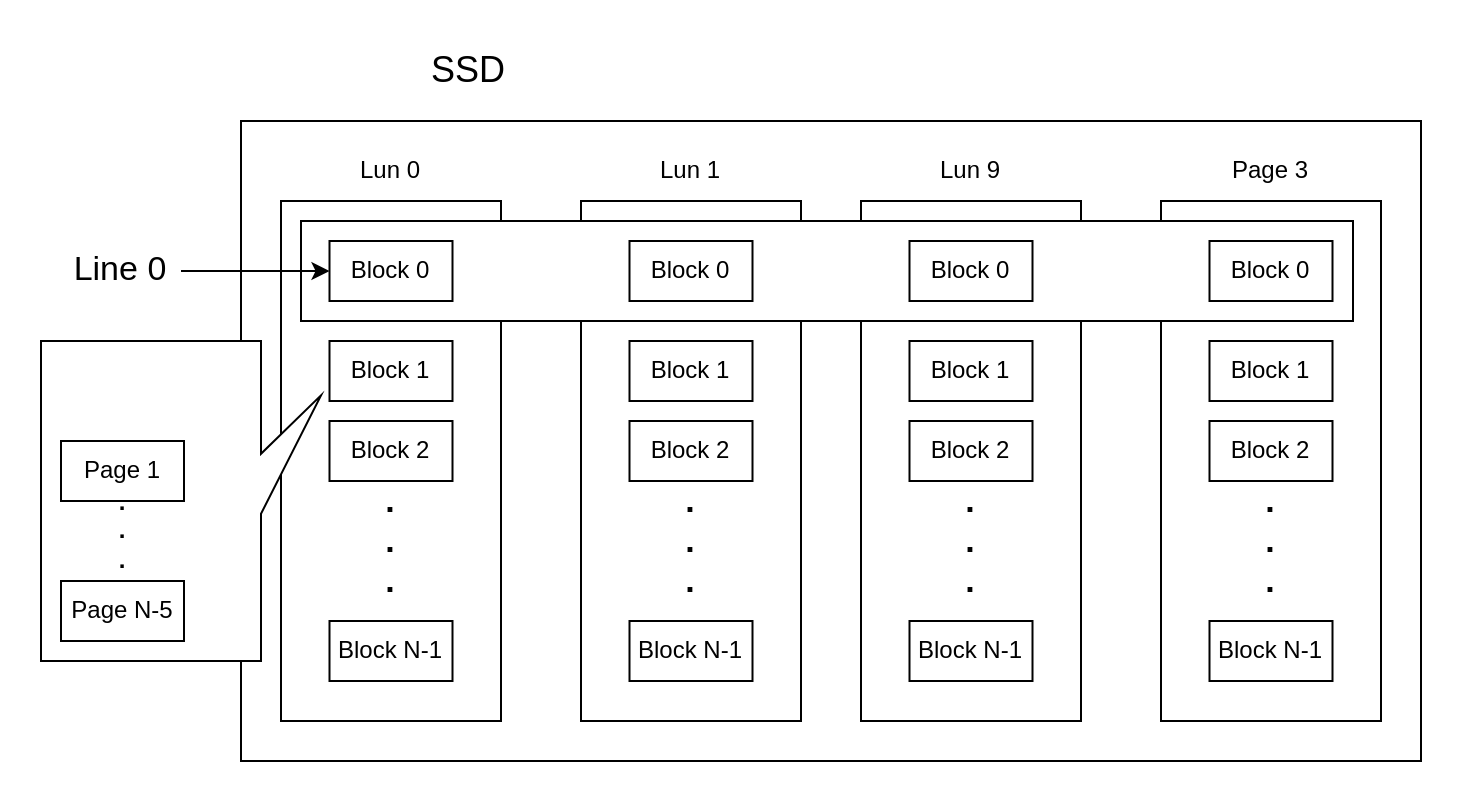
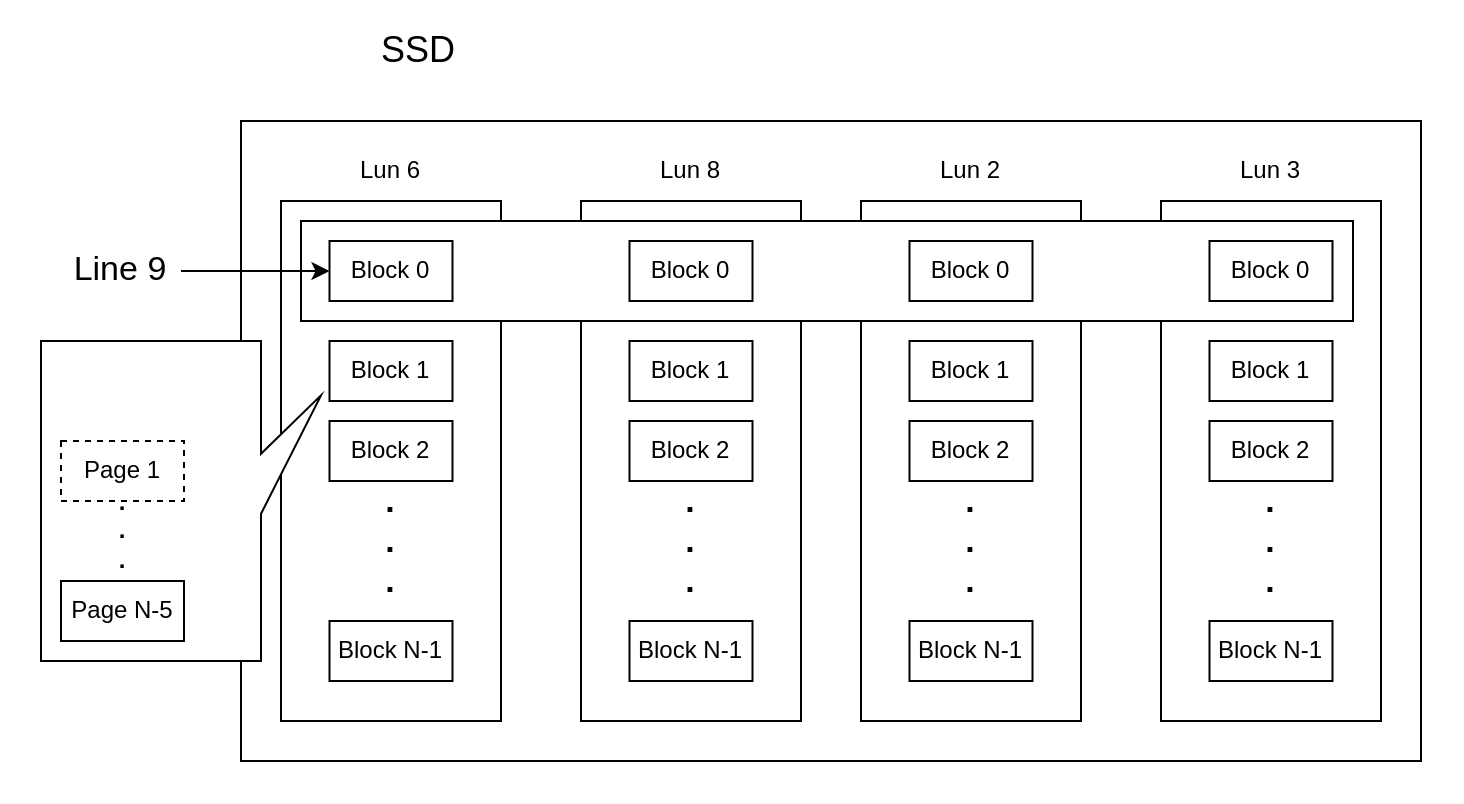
  <mxCell id="0" />
  <mxCell id="1" parent="0" />
  <mxCell id="2" value="" style="rounded=0;whiteSpace=wrap;html=1;" parent="1" vertex="1"><mxGeometry x="120" y="60" width="590" height="320" as="geometry" /></mxCell>
  <mxCell id="3" value="&lt;b style=&quot;font-size: 17px;&quot;&gt;&lt;br&gt;&lt;br&gt;&lt;br&gt;&lt;br&gt;.&lt;br&gt;.&lt;br&gt;.&lt;/b&gt;" style="rounded=0;whiteSpace=wrap;html=1;" parent="1" vertex="1"><mxGeometry x="140" y="100" width="110" height="260" as="geometry" /></mxCell>
- <mxCell id="4" value="Lun 0" style="text;html=1;strokeColor=none;fillColor=none;align=center;verticalAlign=middle;whiteSpace=wrap;rounded=0;" parent="1" vertex="1"><mxGeometry x="165" y="70" width="60" height="30" as="geometry" /></mxCell>
+ <mxCell id="4" value="Lun 6" style="text;html=1;strokeColor=none;fillColor=none;align=center;verticalAlign=middle;whiteSpace=wrap;rounded=0;" parent="1" vertex="1"><mxGeometry x="165" y="70" width="60" height="30" as="geometry" /></mxCell>
  <mxCell id="5" value="Block N-1" style="rounded=0;whiteSpace=wrap;html=1;" parent="1" vertex="1"><mxGeometry x="164.25" y="310" width="61.5" height="30" as="geometry" /></mxCell>
  <mxCell id="6" value="Block 2" style="rounded=0;whiteSpace=wrap;html=1;" parent="1" vertex="1"><mxGeometry x="164.25" y="210" width="61.5" height="30" as="geometry" /></mxCell>
  <mxCell id="7" value="Block 1" style="rounded=0;whiteSpace=wrap;html=1;" parent="1" vertex="1"><mxGeometry x="164.25" y="170" width="61.5" height="30" as="geometry" /></mxCell>
  <mxCell id="8" value="&lt;b style=&quot;font-size: 17px;&quot;&gt;&lt;br&gt;&lt;br&gt;&lt;br&gt;&lt;br&gt;.&lt;br&gt;.&lt;br&gt;.&lt;/b&gt;" style="rounded=0;whiteSpace=wrap;html=1;" parent="1" vertex="1"><mxGeometry x="290" y="100" width="110" height="260" as="geometry" /></mxCell>
- <mxCell id="9" value="Lun 1" style="text;html=1;strokeColor=none;fillColor=none;align=center;verticalAlign=middle;whiteSpace=wrap;rounded=0;" parent="1" vertex="1"><mxGeometry x="315" y="70" width="60" height="30" as="geometry" /></mxCell>
+ <mxCell id="9" value="Lun 8" style="text;html=1;strokeColor=none;fillColor=none;align=center;verticalAlign=middle;whiteSpace=wrap;rounded=0;" parent="1" vertex="1"><mxGeometry x="315" y="70" width="60" height="30" as="geometry" /></mxCell>
  <mxCell id="10" value="Block N-1" style="rounded=0;whiteSpace=wrap;html=1;" parent="1" vertex="1"><mxGeometry x="314.25" y="310" width="61.5" height="30" as="geometry" /></mxCell>
  <mxCell id="11" value="Block 2" style="rounded=0;whiteSpace=wrap;html=1;" parent="1" vertex="1"><mxGeometry x="314.25" y="210" width="61.5" height="30" as="geometry" /></mxCell>
  <mxCell id="12" value="Block 1" style="rounded=0;whiteSpace=wrap;html=1;" parent="1" vertex="1"><mxGeometry x="314.25" y="170" width="61.5" height="30" as="geometry" /></mxCell>
  <mxCell id="13" value="&lt;b style=&quot;font-size: 17px;&quot;&gt;&lt;br&gt;&lt;br&gt;&lt;br&gt;&lt;br&gt;.&lt;br&gt;.&lt;br&gt;.&lt;/b&gt;" style="rounded=0;whiteSpace=wrap;html=1;" parent="1" vertex="1"><mxGeometry x="430" y="100" width="110" height="260" as="geometry" /></mxCell>
- <mxCell id="14" value="Lun 9" style="text;html=1;strokeColor=none;fillColor=none;align=center;verticalAlign=middle;whiteSpace=wrap;rounded=0;" parent="1" vertex="1"><mxGeometry x="455" y="70" width="60" height="30" as="geometry" /></mxCell>
+ <mxCell id="14" value="Lun 2" style="text;html=1;strokeColor=none;fillColor=none;align=center;verticalAlign=middle;whiteSpace=wrap;rounded=0;" parent="1" vertex="1"><mxGeometry x="455" y="70" width="60" height="30" as="geometry" /></mxCell>
  <mxCell id="15" value="Block N-1" style="rounded=0;whiteSpace=wrap;html=1;" parent="1" vertex="1"><mxGeometry x="454.25" y="310" width="61.5" height="30" as="geometry" /></mxCell>
  <mxCell id="16" value="Block 2" style="rounded=0;whiteSpace=wrap;html=1;" parent="1" vertex="1"><mxGeometry x="454.25" y="210" width="61.5" height="30" as="geometry" /></mxCell>
  <mxCell id="17" value="Block 1" style="rounded=0;whiteSpace=wrap;html=1;" parent="1" vertex="1"><mxGeometry x="454.25" y="170" width="61.5" height="30" as="geometry" /></mxCell>
  <mxCell id="18" value="&lt;b style=&quot;font-size: 17px;&quot;&gt;&lt;br&gt;&lt;br&gt;&lt;br&gt;&lt;br&gt;.&lt;br&gt;.&lt;br&gt;.&lt;/b&gt;" style="rounded=0;whiteSpace=wrap;html=1;" parent="1" vertex="1"><mxGeometry x="580" y="100" width="110" height="260" as="geometry" /></mxCell>
- <mxCell id="19" value="Page 3" style="text;html=1;strokeColor=none;fillColor=none;align=center;verticalAlign=middle;whiteSpace=wrap;rounded=0;" parent="1" vertex="1"><mxGeometry x="605" y="70" width="60" height="30" as="geometry" /></mxCell>
+ <mxCell id="19" value="Lun 3" style="text;html=1;strokeColor=none;fillColor=none;align=center;verticalAlign=middle;whiteSpace=wrap;rounded=0;" parent="1" vertex="1"><mxGeometry x="605" y="70" width="60" height="30" as="geometry" /></mxCell>
  <mxCell id="20" value="Block N-1" style="rounded=0;whiteSpace=wrap;html=1;" parent="1" vertex="1"><mxGeometry x="604.25" y="310" width="61.5" height="30" as="geometry" /></mxCell>
  <mxCell id="21" value="Block 2" style="rounded=0;whiteSpace=wrap;html=1;" parent="1" vertex="1"><mxGeometry x="604.25" y="210" width="61.5" height="30" as="geometry" /></mxCell>
  <mxCell id="22" value="Block 1" style="rounded=0;whiteSpace=wrap;html=1;" parent="1" vertex="1"><mxGeometry x="604.25" y="170" width="61.5" height="30" as="geometry" /></mxCell>
  <mxCell id="23" value="" style="rounded=0;whiteSpace=wrap;html=1;fontSize=17;" parent="1" vertex="1"><mxGeometry x="150" y="110" width="526" height="50" as="geometry" /></mxCell>
  <mxCell id="24" value="Block 0" style="rounded=0;whiteSpace=wrap;html=1;" parent="1" vertex="1"><mxGeometry x="604.25" y="120" width="61.5" height="30" as="geometry" /></mxCell>
  <mxCell id="25" value="Block 0" style="rounded=0;whiteSpace=wrap;html=1;" parent="1" vertex="1"><mxGeometry x="164.25" y="120" width="61.5" height="30" as="geometry" /></mxCell>
  <mxCell id="26" value="Block 0" style="rounded=0;whiteSpace=wrap;html=1;" parent="1" vertex="1"><mxGeometry x="314.25" y="120" width="61.5" height="30" as="geometry" /></mxCell>
  <mxCell id="27" value="Block 0" style="rounded=0;whiteSpace=wrap;html=1;" parent="1" vertex="1"><mxGeometry x="454.25" y="120" width="61.5" height="30" as="geometry" /></mxCell>
  <mxCell id="28" value="" style="shape=callout;whiteSpace=wrap;html=1;perimeter=calloutPerimeter;fontSize=17;base=30;size=30;position=0.46;position2=0.83;direction=north;" parent="1" vertex="1"><mxGeometry x="20" y="170" width="140" height="160" as="geometry" /></mxCell>
- <mxCell id="29" value="Line 0" style="text;html=1;strokeColor=none;fillColor=none;align=center;verticalAlign=middle;whiteSpace=wrap;rounded=0;fontSize=17;" parent="1" vertex="1"><mxGeometry x="30" y="120" width="60" height="30" as="geometry" /></mxCell>
+ <mxCell id="29" value="Line 9" style="text;html=1;strokeColor=none;fillColor=none;align=center;verticalAlign=middle;whiteSpace=wrap;rounded=0;fontSize=17;" parent="1" vertex="1"><mxGeometry x="30" y="120" width="60" height="30" as="geometry" /></mxCell>
  <mxCell id="30" value="" style="endArrow=classic;html=1;rounded=0;fontSize=17;" parent="1" source="29" target="25" edge="1"><mxGeometry width="50" height="50" relative="1" as="geometry"><mxPoint x="430" y="120" as="sourcePoint" /><mxPoint x="480" y="70" as="targetPoint" /></mxGeometry></mxCell>
- <mxCell id="31" value="Page 1" style="rounded=0;whiteSpace=wrap;html=1;" parent="1" vertex="1"><mxGeometry x="30" y="220" width="61.5" height="30" as="geometry" /></mxCell>
+ <mxCell id="31" value="Page 1" style="rounded=0;whiteSpace=wrap;html=1;dashed=1;" parent="1" vertex="1"><mxGeometry x="30" y="220" width="61.5" height="30" as="geometry" /></mxCell>
  <mxCell id="32" value="Page N-5" style="rounded=0;whiteSpace=wrap;html=1;" parent="1" vertex="1"><mxGeometry x="30" y="290" width="61.5" height="30" as="geometry" /></mxCell>
  <mxCell id="33" value="&lt;b&gt;.&lt;br&gt;.&lt;br&gt;.&lt;/b&gt;" style="text;html=1;strokeColor=none;fillColor=none;align=center;verticalAlign=middle;whiteSpace=wrap;rounded=0;fontSize=12;direction=south;" parent="1" vertex="1"><mxGeometry x="45.75" y="250" width="30" height="30" as="geometry" /></mxCell>
- <mxCell id="34" value="&lt;font style=&quot;font-size: 18px;&quot;&gt;SSD&lt;/font&gt;" style="text;html=1;strokeColor=none;fillColor=none;align=center;verticalAlign=middle;whiteSpace=wrap;rounded=0;fontSize=12;" parent="1" vertex="1"><mxGeometry x="204" y="20" width="60" height="30" as="geometry" /></mxCell>
+ <mxCell id="34" value="&lt;font style=&quot;font-size: 18px;&quot;&gt;SSD&lt;/font&gt;" style="text;html=1;strokeColor=none;fillColor=none;align=center;verticalAlign=middle;whiteSpace=wrap;rounded=0;fontSize=12;" parent="1" vertex="1"><mxGeometry x="179" y="10" width="60" height="30" as="geometry" /></mxCell>
